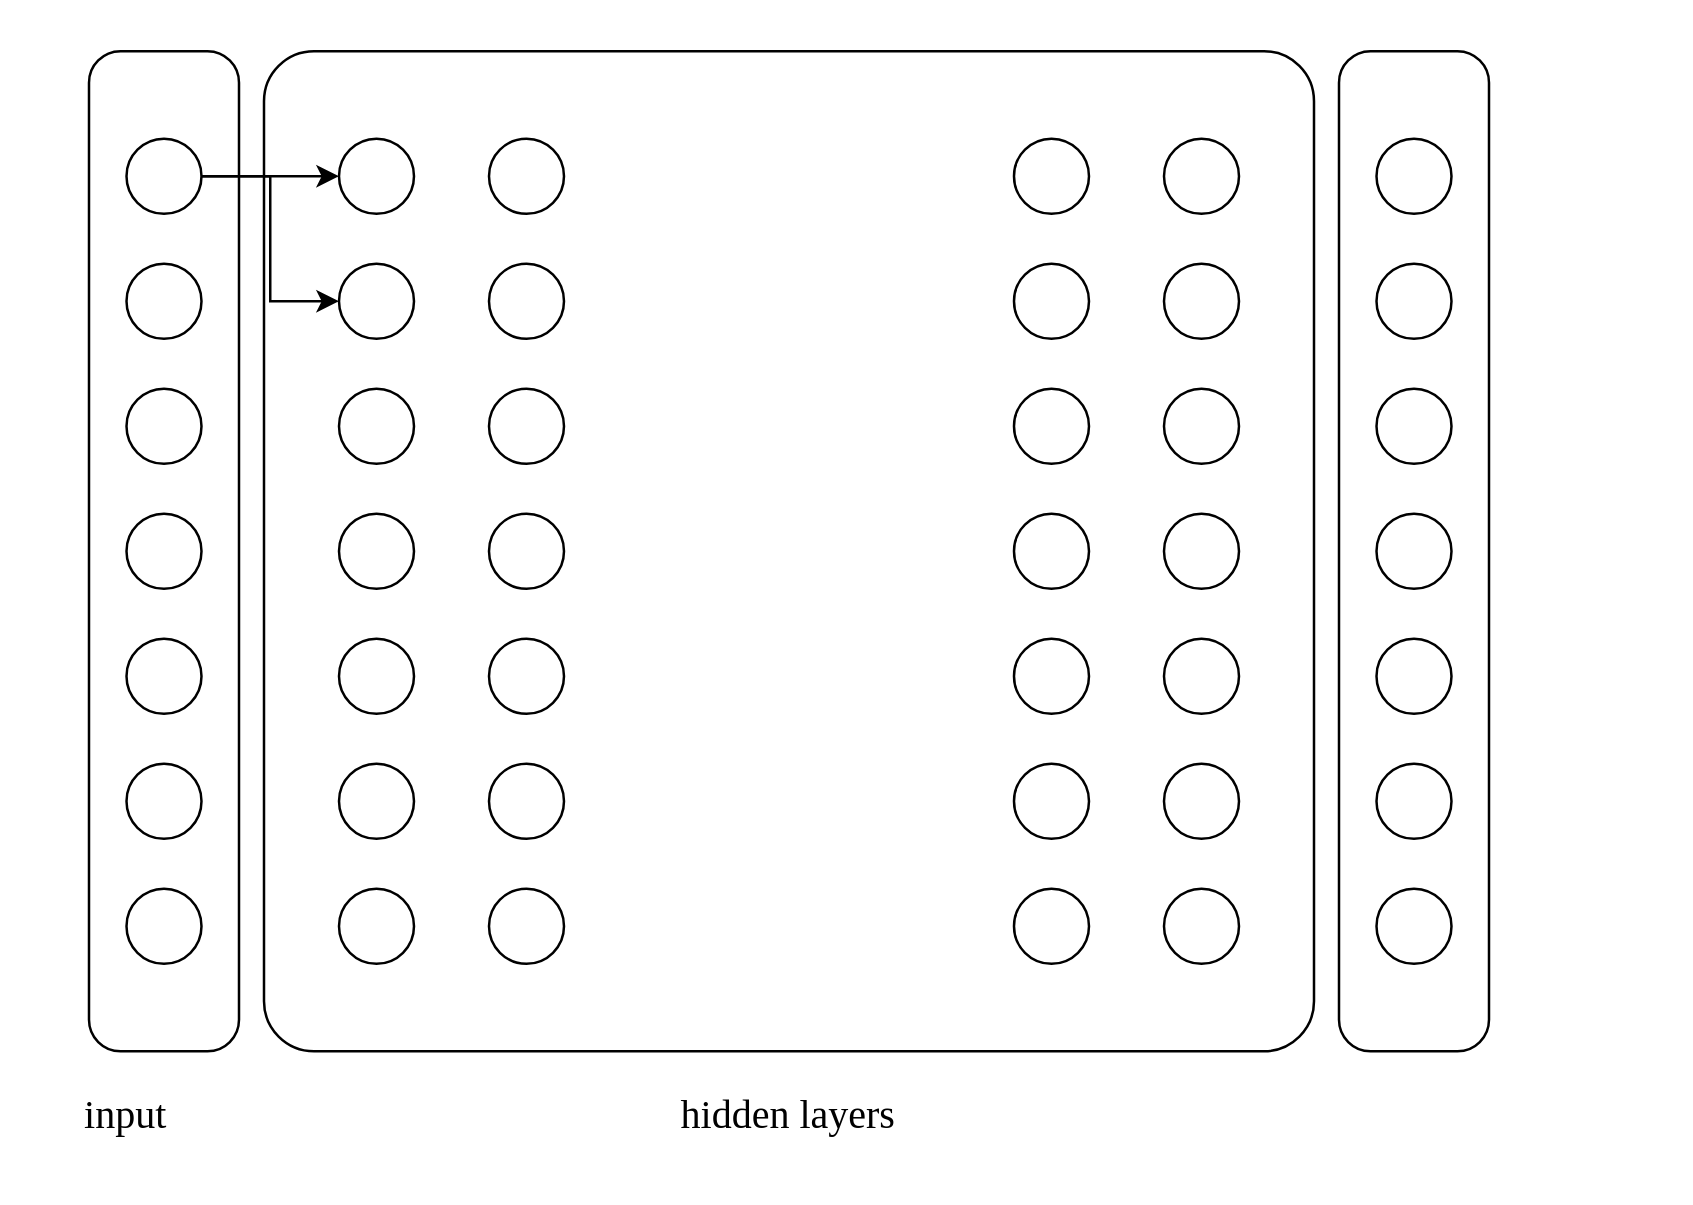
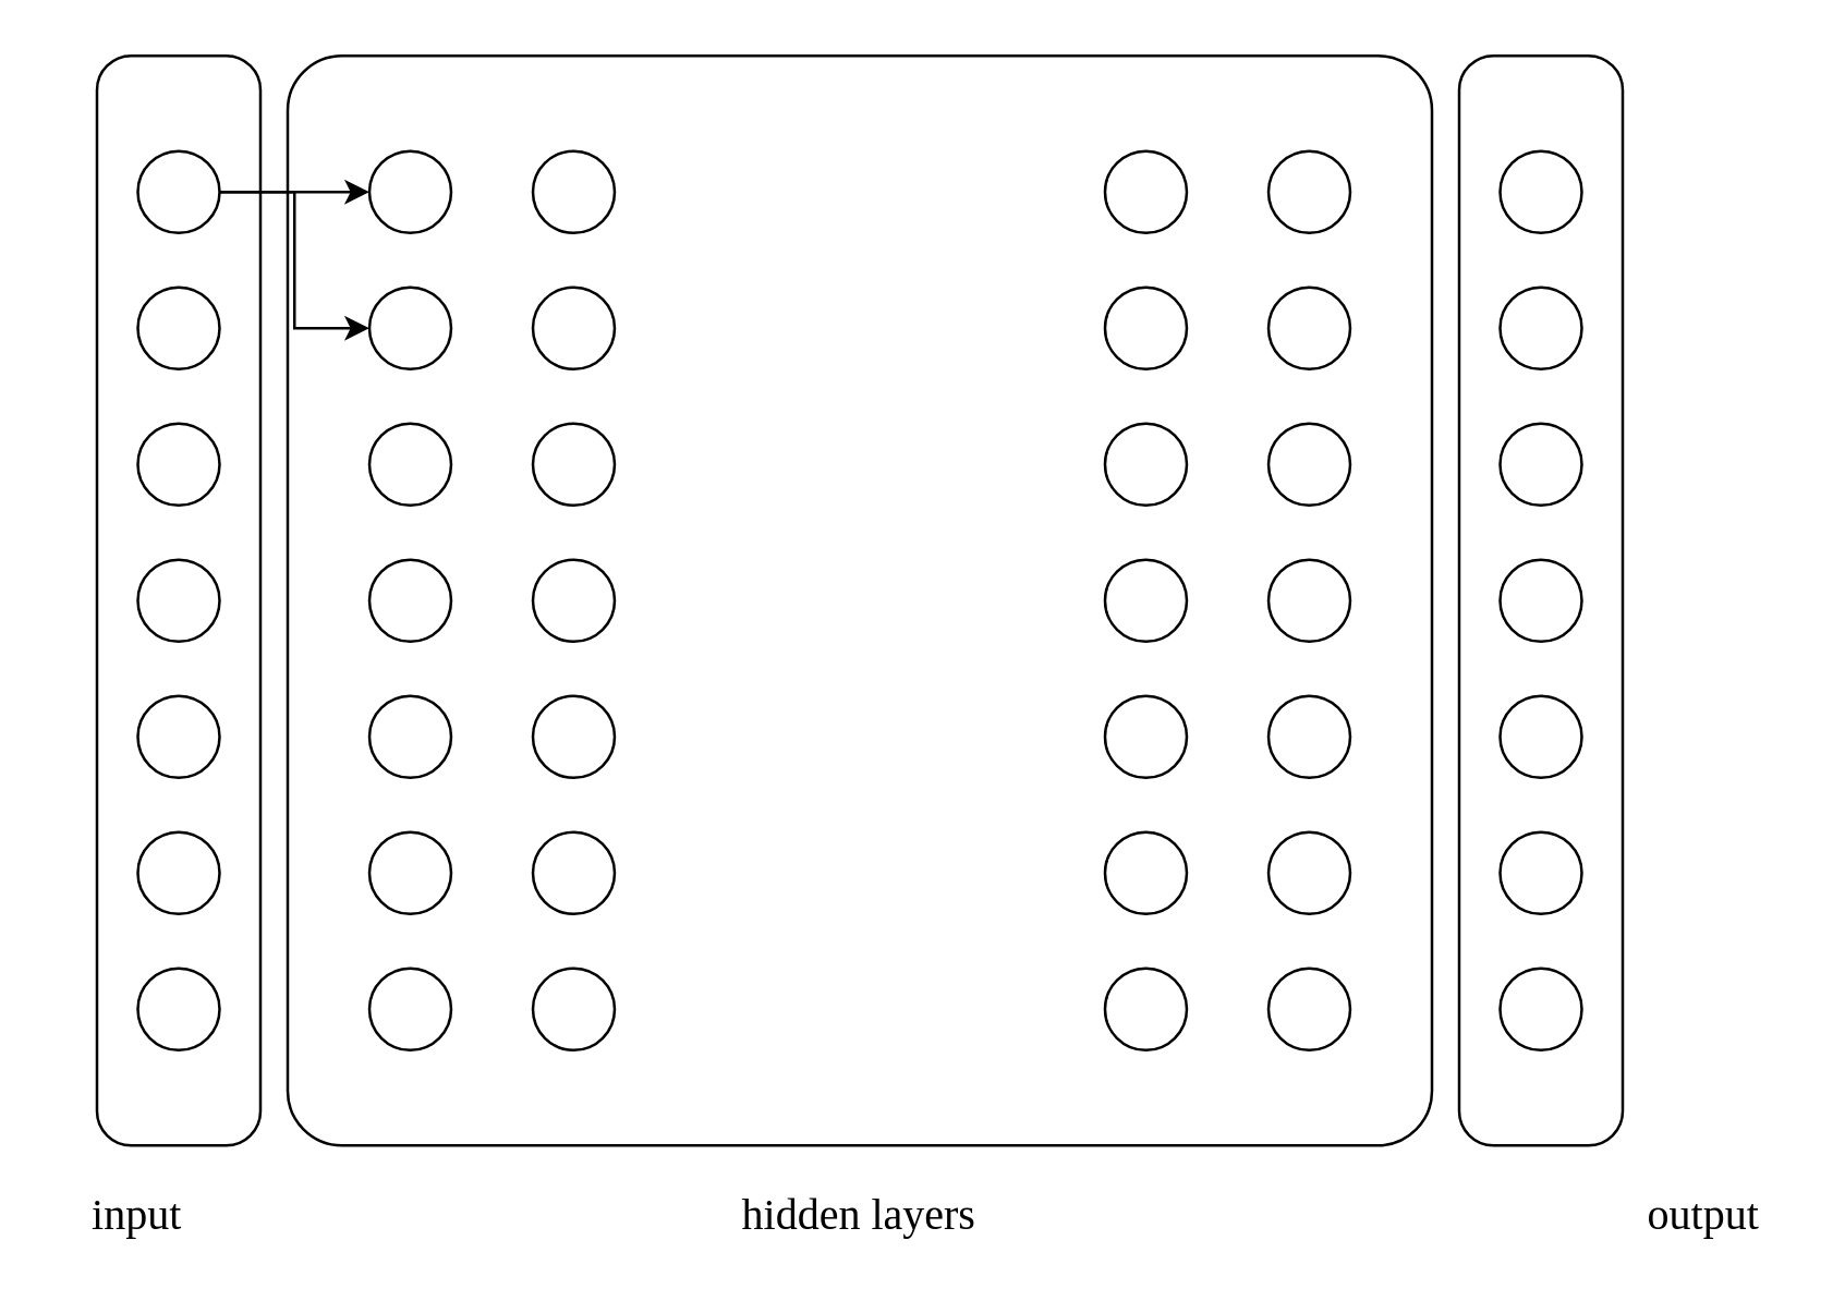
  <mxCell id="0" />
  <mxCell id="1" parent="0" />
  <mxCell id="2" value="" style="rounded=1;whiteSpace=wrap;html=1;arcSize=21;" vertex="1" parent="1"><mxGeometry x="35" y="20" width="60" height="400" as="geometry" /></mxCell>
  <mxCell id="3" value="" style="rounded=1;whiteSpace=wrap;html=1;arcSize=5;" vertex="1" parent="1"><mxGeometry x="105" y="20" width="420" height="400" as="geometry" /></mxCell>
  <mxCell id="4" value="" style="rounded=1;whiteSpace=wrap;html=1;arcSize=21;" vertex="1" parent="1"><mxGeometry x="535" y="20" width="60" height="400" as="geometry" /></mxCell>
  <mxCell id="5" value="input" style="text;html=1;align=center;verticalAlign=middle;whiteSpace=wrap;rounded=0;fontFamily=Georgia;fontSize=16;" vertex="1" parent="1"><mxGeometry x="20" y="430" width="60" height="30" as="geometry" /></mxCell>
  <mxCell id="6" value="hidden layers" style="text;html=1;align=center;verticalAlign=middle;whiteSpace=wrap;rounded=0;fontSize=16;fontFamily=Georgia;fontStyle=0" vertex="1" parent="1"><mxGeometry x="245" y="430" width="140" height="30" as="geometry" /></mxCell>
+ <mxCell id="7" value="output" style="text;html=1;align=center;verticalAlign=middle;whiteSpace=wrap;rounded=0;fontFamily=Georgia;fontSize=16;" vertex="1" parent="1"><mxGeometry x="595" y="430" width="60" height="30" as="geometry" /></mxCell>
  <mxCell id="8" style="edgeStyle=orthogonalEdgeStyle;rounded=0;orthogonalLoop=1;jettySize=auto;html=1;exitX=1;exitY=0.5;exitDx=0;exitDy=0;" edge="1" parent="1" source="10" target="24"><mxGeometry relative="1" as="geometry" /></mxCell>
  <mxCell id="9" style="edgeStyle=orthogonalEdgeStyle;rounded=0;orthogonalLoop=1;jettySize=auto;html=1;exitX=1;exitY=0.5;exitDx=0;exitDy=0;entryX=0;entryY=0.5;entryDx=0;entryDy=0;" edge="1" parent="1" source="10" target="25"><mxGeometry relative="1" as="geometry" /></mxCell>
  <mxCell id="10" value="" style="ellipse;whiteSpace=wrap;html=1;aspect=fixed;" vertex="1" parent="1"><mxGeometry x="50" y="55" width="30" height="30" as="geometry" /></mxCell>
  <mxCell id="11" value="" style="ellipse;whiteSpace=wrap;html=1;aspect=fixed;" vertex="1" parent="1"><mxGeometry x="50" y="105" width="30" height="30" as="geometry" /></mxCell>
  <mxCell id="12" value="" style="ellipse;whiteSpace=wrap;html=1;aspect=fixed;" vertex="1" parent="1"><mxGeometry x="50" y="155" width="30" height="30" as="geometry" /></mxCell>
  <mxCell id="13" value="" style="ellipse;whiteSpace=wrap;html=1;aspect=fixed;" vertex="1" parent="1"><mxGeometry x="50" y="205" width="30" height="30" as="geometry" /></mxCell>
  <mxCell id="14" value="" style="ellipse;whiteSpace=wrap;html=1;aspect=fixed;" vertex="1" parent="1"><mxGeometry x="50" y="255" width="30" height="30" as="geometry" /></mxCell>
  <mxCell id="15" value="" style="ellipse;whiteSpace=wrap;html=1;aspect=fixed;" vertex="1" parent="1"><mxGeometry x="50" y="305" width="30" height="30" as="geometry" /></mxCell>
  <mxCell id="16" value="" style="ellipse;whiteSpace=wrap;html=1;aspect=fixed;" vertex="1" parent="1"><mxGeometry x="50" y="355" width="30" height="30" as="geometry" /></mxCell>
  <mxCell id="17" value="" style="ellipse;whiteSpace=wrap;html=1;aspect=fixed;" vertex="1" parent="1"><mxGeometry x="550" y="55" width="30" height="30" as="geometry" /></mxCell>
  <mxCell id="18" value="" style="ellipse;whiteSpace=wrap;html=1;aspect=fixed;" vertex="1" parent="1"><mxGeometry x="550" y="105" width="30" height="30" as="geometry" /></mxCell>
  <mxCell id="19" value="" style="ellipse;whiteSpace=wrap;html=1;aspect=fixed;" vertex="1" parent="1"><mxGeometry x="550" y="155" width="30" height="30" as="geometry" /></mxCell>
  <mxCell id="20" value="" style="ellipse;whiteSpace=wrap;html=1;aspect=fixed;" vertex="1" parent="1"><mxGeometry x="550" y="205" width="30" height="30" as="geometry" /></mxCell>
  <mxCell id="21" value="" style="ellipse;whiteSpace=wrap;html=1;aspect=fixed;" vertex="1" parent="1"><mxGeometry x="550" y="255" width="30" height="30" as="geometry" /></mxCell>
  <mxCell id="22" value="" style="ellipse;whiteSpace=wrap;html=1;aspect=fixed;" vertex="1" parent="1"><mxGeometry x="550" y="305" width="30" height="30" as="geometry" /></mxCell>
  <mxCell id="23" value="" style="ellipse;whiteSpace=wrap;html=1;aspect=fixed;" vertex="1" parent="1"><mxGeometry x="550" y="355" width="30" height="30" as="geometry" /></mxCell>
  <mxCell id="24" value="" style="ellipse;whiteSpace=wrap;html=1;aspect=fixed;" vertex="1" parent="1"><mxGeometry x="135" y="55" width="30" height="30" as="geometry" /></mxCell>
  <mxCell id="25" value="" style="ellipse;whiteSpace=wrap;html=1;aspect=fixed;" vertex="1" parent="1"><mxGeometry x="135" y="105" width="30" height="30" as="geometry" /></mxCell>
  <mxCell id="26" value="" style="ellipse;whiteSpace=wrap;html=1;aspect=fixed;" vertex="1" parent="1"><mxGeometry x="135" y="155" width="30" height="30" as="geometry" /></mxCell>
  <mxCell id="27" value="" style="ellipse;whiteSpace=wrap;html=1;aspect=fixed;" vertex="1" parent="1"><mxGeometry x="135" y="205" width="30" height="30" as="geometry" /></mxCell>
  <mxCell id="28" value="" style="ellipse;whiteSpace=wrap;html=1;aspect=fixed;" vertex="1" parent="1"><mxGeometry x="135" y="255" width="30" height="30" as="geometry" /></mxCell>
  <mxCell id="29" value="" style="ellipse;whiteSpace=wrap;html=1;aspect=fixed;" vertex="1" parent="1"><mxGeometry x="135" y="305" width="30" height="30" as="geometry" /></mxCell>
  <mxCell id="30" value="" style="ellipse;whiteSpace=wrap;html=1;aspect=fixed;" vertex="1" parent="1"><mxGeometry x="135" y="355" width="30" height="30" as="geometry" /></mxCell>
  <mxCell id="31" value="" style="ellipse;whiteSpace=wrap;html=1;aspect=fixed;" vertex="1" parent="1"><mxGeometry x="195" y="55" width="30" height="30" as="geometry" /></mxCell>
  <mxCell id="32" value="" style="ellipse;whiteSpace=wrap;html=1;aspect=fixed;" vertex="1" parent="1"><mxGeometry x="195" y="105" width="30" height="30" as="geometry" /></mxCell>
  <mxCell id="33" value="" style="ellipse;whiteSpace=wrap;html=1;aspect=fixed;" vertex="1" parent="1"><mxGeometry x="195" y="155" width="30" height="30" as="geometry" /></mxCell>
  <mxCell id="34" value="" style="ellipse;whiteSpace=wrap;html=1;aspect=fixed;" vertex="1" parent="1"><mxGeometry x="195" y="205" width="30" height="30" as="geometry" /></mxCell>
  <mxCell id="35" value="" style="ellipse;whiteSpace=wrap;html=1;aspect=fixed;" vertex="1" parent="1"><mxGeometry x="195" y="255" width="30" height="30" as="geometry" /></mxCell>
  <mxCell id="36" value="" style="ellipse;whiteSpace=wrap;html=1;aspect=fixed;" vertex="1" parent="1"><mxGeometry x="195" y="305" width="30" height="30" as="geometry" /></mxCell>
  <mxCell id="37" value="" style="ellipse;whiteSpace=wrap;html=1;aspect=fixed;" vertex="1" parent="1"><mxGeometry x="195" y="355" width="30" height="30" as="geometry" /></mxCell>
  <mxCell id="38" value="" style="ellipse;whiteSpace=wrap;html=1;aspect=fixed;" vertex="1" parent="1"><mxGeometry x="405" y="55" width="30" height="30" as="geometry" /></mxCell>
  <mxCell id="39" value="" style="ellipse;whiteSpace=wrap;html=1;aspect=fixed;" vertex="1" parent="1"><mxGeometry x="405" y="105" width="30" height="30" as="geometry" /></mxCell>
  <mxCell id="40" value="" style="ellipse;whiteSpace=wrap;html=1;aspect=fixed;" vertex="1" parent="1"><mxGeometry x="405" y="155" width="30" height="30" as="geometry" /></mxCell>
  <mxCell id="41" value="" style="ellipse;whiteSpace=wrap;html=1;aspect=fixed;" vertex="1" parent="1"><mxGeometry x="405" y="205" width="30" height="30" as="geometry" /></mxCell>
  <mxCell id="42" value="" style="ellipse;whiteSpace=wrap;html=1;aspect=fixed;" vertex="1" parent="1"><mxGeometry x="405" y="255" width="30" height="30" as="geometry" /></mxCell>
  <mxCell id="43" value="" style="ellipse;whiteSpace=wrap;html=1;aspect=fixed;" vertex="1" parent="1"><mxGeometry x="405" y="305" width="30" height="30" as="geometry" /></mxCell>
  <mxCell id="44" value="" style="ellipse;whiteSpace=wrap;html=1;aspect=fixed;" vertex="1" parent="1"><mxGeometry x="405" y="355" width="30" height="30" as="geometry" /></mxCell>
  <mxCell id="45" value="" style="ellipse;whiteSpace=wrap;html=1;aspect=fixed;" vertex="1" parent="1"><mxGeometry x="465" y="55" width="30" height="30" as="geometry" /></mxCell>
  <mxCell id="46" value="" style="ellipse;whiteSpace=wrap;html=1;aspect=fixed;" vertex="1" parent="1"><mxGeometry x="465" y="105" width="30" height="30" as="geometry" /></mxCell>
  <mxCell id="47" value="" style="ellipse;whiteSpace=wrap;html=1;aspect=fixed;" vertex="1" parent="1"><mxGeometry x="465" y="155" width="30" height="30" as="geometry" /></mxCell>
  <mxCell id="48" value="" style="ellipse;whiteSpace=wrap;html=1;aspect=fixed;" vertex="1" parent="1"><mxGeometry x="465" y="205" width="30" height="30" as="geometry" /></mxCell>
  <mxCell id="49" value="" style="ellipse;whiteSpace=wrap;html=1;aspect=fixed;" vertex="1" parent="1"><mxGeometry x="465" y="255" width="30" height="30" as="geometry" /></mxCell>
  <mxCell id="50" value="" style="ellipse;whiteSpace=wrap;html=1;aspect=fixed;" vertex="1" parent="1"><mxGeometry x="465" y="305" width="30" height="30" as="geometry" /></mxCell>
  <mxCell id="51" value="" style="ellipse;whiteSpace=wrap;html=1;aspect=fixed;" vertex="1" parent="1"><mxGeometry x="465" y="355" width="30" height="30" as="geometry" /></mxCell>
